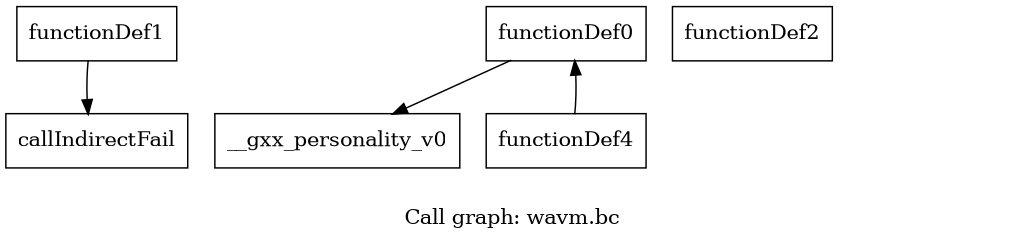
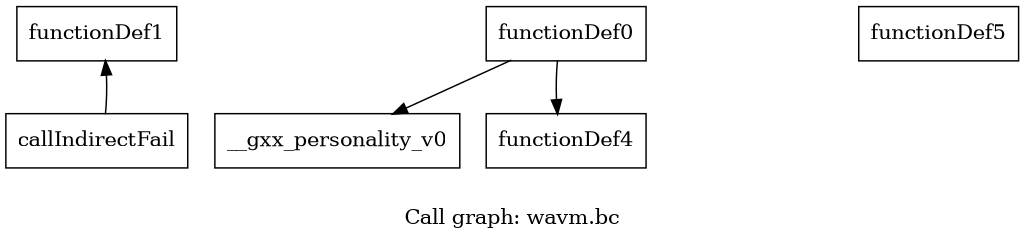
  digraph {
    label="Call graph: wavm.bc"
    node [shape=record]
    n1 [label="{functionDef1}"]
    n2 [label="{callIndirectFail}"]
    n3 [label="{__gxx_personality_v0}"]
    n4 [label="{functionDef0}"]
    n5 [label="{functionDef4}"]
-   n6 [label="{functionDef2}"]
-   n1 -> n2
+   n7 [label="{functionDef5}"]
+   n2 -> n1
    n4 -> n3
-   n5 -> n4
+   n4 -> n5
  }
